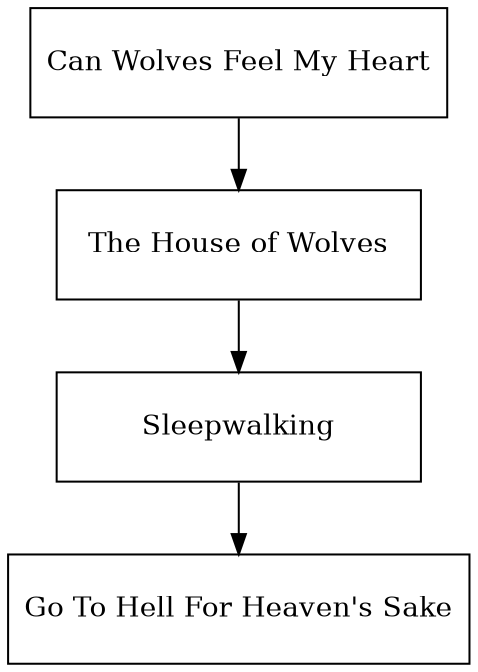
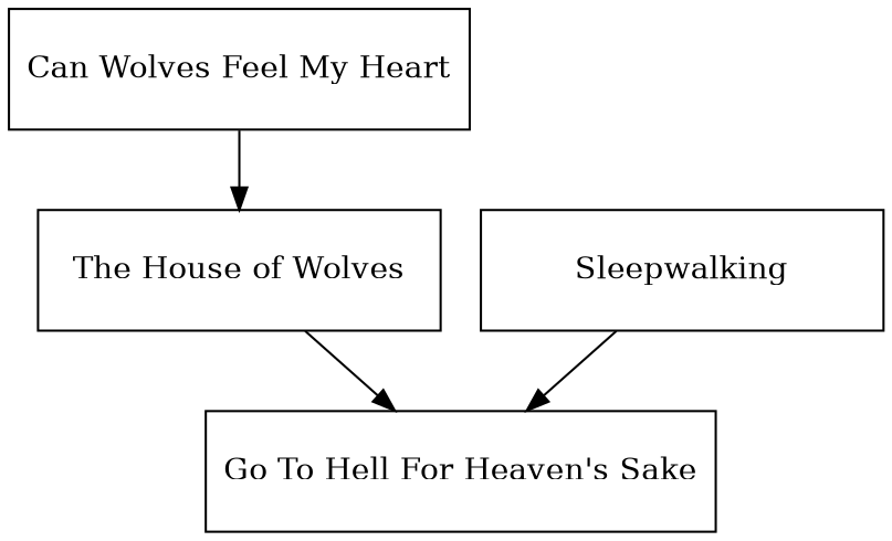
  digraph {
    node [shape=box]
    n1 [height=.75 label="Can Wolves Feel My Heart" width=2.5]
    "The House of Wolves" [height=.75 width=2.5]
    Sleepwalking [height=.75 width=2.5]
    "Go To Hell For Heaven's Sake" [height=.75 width=2.5]
    n1 -> "The House of Wolves"
-   "The House of Wolves" -> Sleepwalking
+   "The House of Wolves" -> "Go To Hell For Heaven's Sake"
    Sleepwalking -> "Go To Hell For Heaven's Sake"
  }
